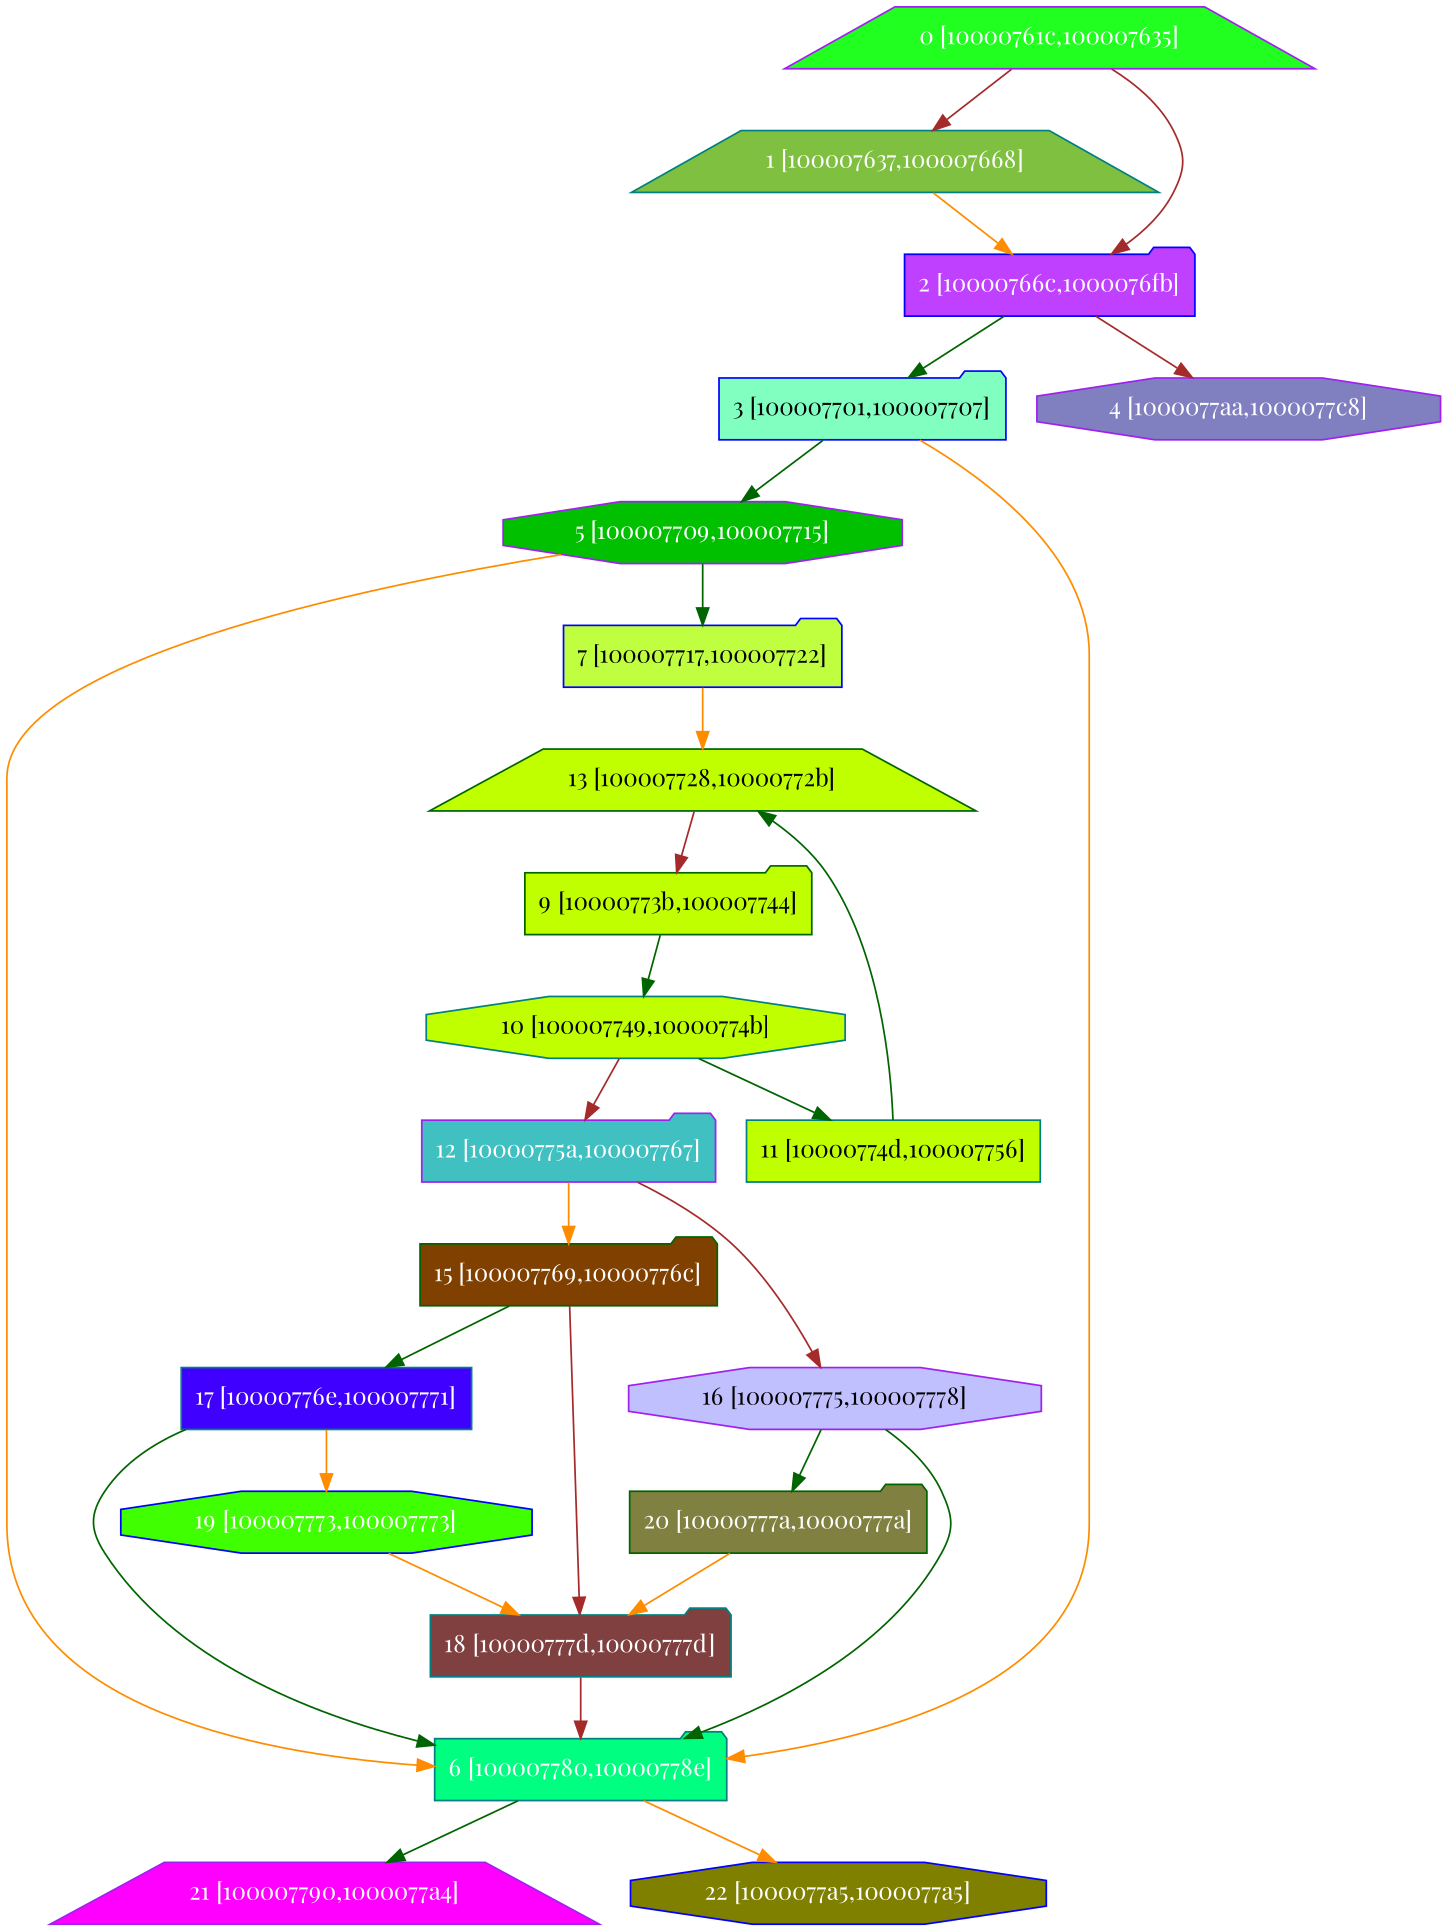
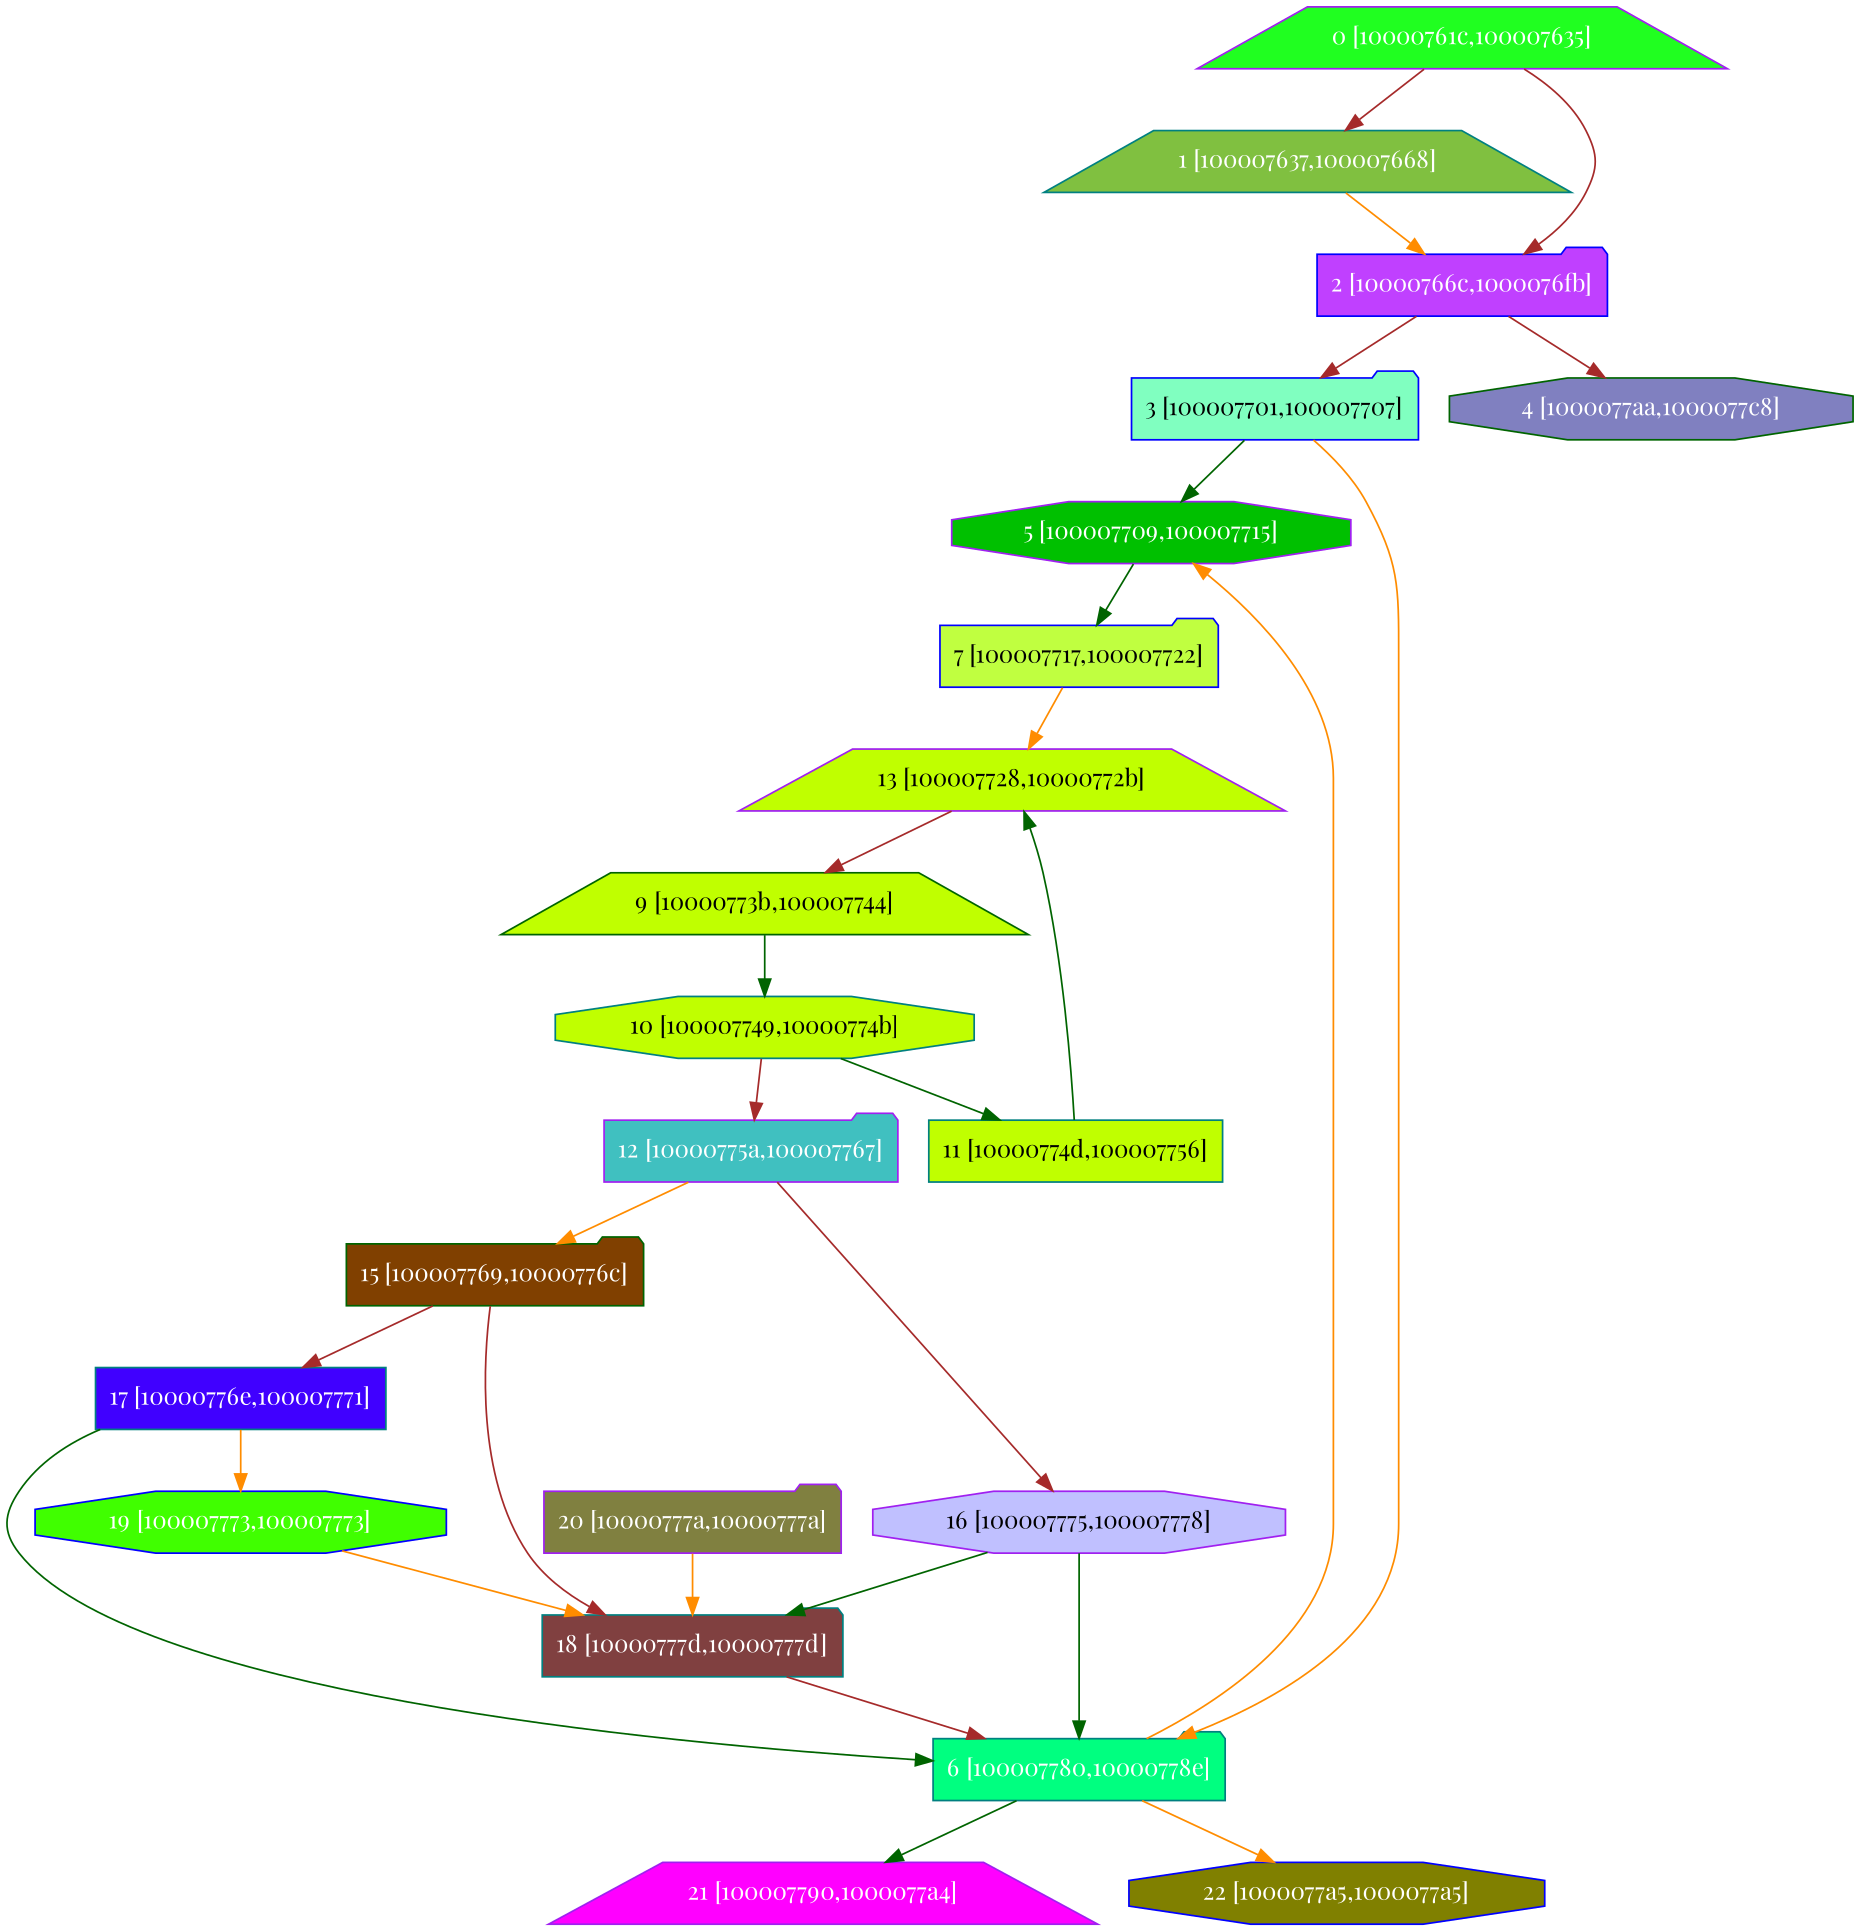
  digraph {
    fontname="Playfair Display"
    node [color=purple fillcolor="#C0FF00" fontcolor="#ffffff" fontname="Playfair Display" shape=folder style=filled]
    edge [color=darkgreen fontname="Playfair Display"]
    n1 [fillcolor="#20FF20" label="0 [10000761c,100007635]" shape=trapezium]
    n2 [color=teal fillcolor="#80C040" label="1 [100007637,100007668]" shape=trapezium]
    n3 [color=blue fillcolor="#C040FF" label="2 [10000766c,1000076fb]"]
    n4 [color=blue fillcolor="#80FFC0" fontcolor="#000000" label="3 [100007701,100007707]"]
-   n5 [fillcolor="#8080C0" label="4 [1000077aa,1000077c8]" shape=octagon]
+   n5 [color=darkgreen fillcolor="#8080C0" label="4 [1000077aa,1000077c8]" shape=octagon]
    n6 [fillcolor="#00C000" label="5 [100007709,100007715]" shape=octagon]
    n7 [color=teal fillcolor="#00FF80" label="6 [100007780,10000778e]"]
    n8 [color=blue fillcolor="#C0FF40" fontcolor="#000000" label="7 [100007717,100007722]"]
    n9 [fillcolor="#FF00FF" label="21 [100007790,1000077a4]" shape=trapezium]
    n10 [color=blue fillcolor="#808000" label="22 [1000077a5,1000077a5]" shape=octagon]
-   n11 [color=darkgreen fontcolor="#000000" label="13 [100007728,10000772b]" shape=trapezium]
-   n12 [color=darkgreen fontcolor="#000000" label="9 [10000773b,100007744]"]
+   n11 [fontcolor="#000000" label="13 [100007728,10000772b]" shape=trapezium]
+   n12 [color=darkgreen fontcolor="#000000" label="9 [10000773b,100007744]" shape=trapezium]
    n13 [color=teal fontcolor="#000000" label="10 [100007749,10000774b]" shape=octagon]
    n14 [color=teal fontcolor="#000000" label="11 [10000774d,100007756]" shape=box]
    n15 [fillcolor="#40C0C0" label="12 [10000775a,100007767]"]
    n16 [color=darkgreen fillcolor="#804000" label="15 [100007769,10000776c]"]
    n17 [fillcolor="#C0C0FF" fontcolor="#000000" label="16 [100007775,100007778]" shape=octagon]
    n18 [color=teal fillcolor="#4000FF" label="17 [10000776e,100007771]" shape=box]
    n19 [color=teal fillcolor="#804040" label="18 [10000777d,10000777d]"]
-   n20 [color=darkgreen fillcolor="#808040" label="20 [10000777a,10000777a]"]
+   n20 [fillcolor="#808040" label="20 [10000777a,10000777a]"]
    n21 [color=blue fillcolor="#40FF00" label="19 [100007773,100007773]" shape=octagon]
    n1 -> n2 [color=brown]
    n1 -> n3 [color=brown]
    n2 -> n3 [color=darkorange]
-   n3 -> n4
+   n3 -> n4 [color=brown]
    n3 -> n5 [color=brown]
    n4 -> n6
    n4 -> n7 [color=darkorange]
-   n6 -> n7 [color=darkorange]
+   n7 -> n6 [color=darkorange]
    n6 -> n8
    n7 -> n9
    n7 -> n10 [color=darkorange]
    n8 -> n11 [color=darkorange]
    n11 -> n12 [color=brown]
    n12 -> n13
    n13 -> n14
    n13 -> n15 [color=brown]
    n14 -> n11
    n15 -> n16 [color=darkorange]
    n15 -> n17 [color=brown]
-   n16 -> n18
+   n16 -> n18 [color=brown]
    n16 -> n19 [color=brown]
    n17 -> n7
-   n17 -> n20
+   n17 -> n19
    n18 -> n7
    n18 -> n21 [color=darkorange]
    n19 -> n7 [color=brown]
    n20 -> n19 [color=darkorange]
    n21 -> n19 [color=darkorange]
  }
